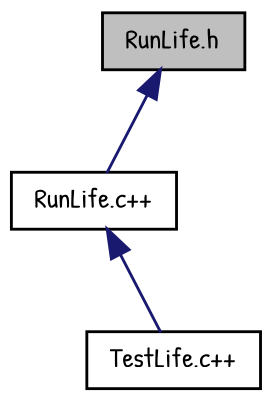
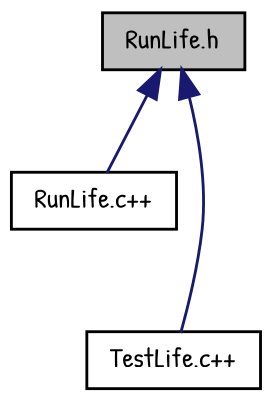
  digraph {
    fontname="Patrick Hand"
    node [color=black fillcolor=white fontname="Patrick Hand" fontsize=10 shape=record style=filled]
    edge [color=midnightblue dir=back fontname="Patrick Hand" fontsize=10 labelfontname=Helvetica labelfontsize=10 style=solid]
    n1 [fillcolor=grey75 fontcolor=black height=0.2 label="RunLife.h" width=0.4]
    n2 [height=0.2 label="RunLife.c++" width=0.4]
    n3 [height=0.2 label="TestLife.c++" width=0.4]
    n1 -> n2
-   n2 -> n3
+   n1 -> n3
  }
